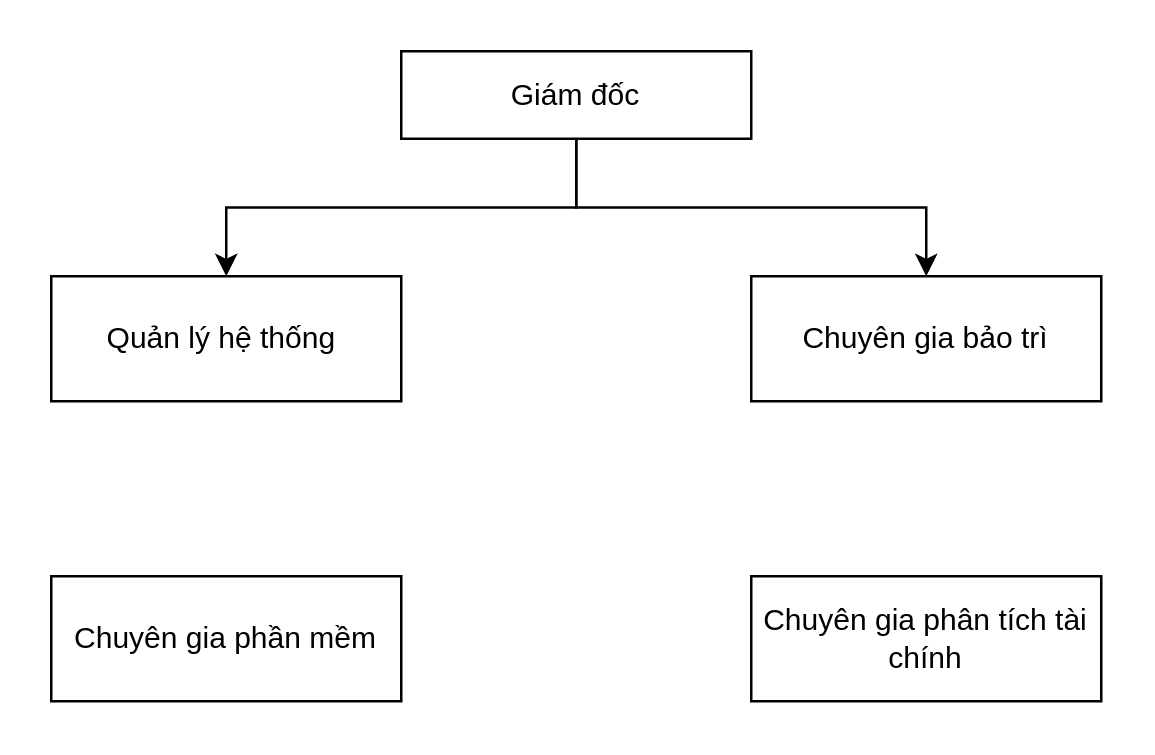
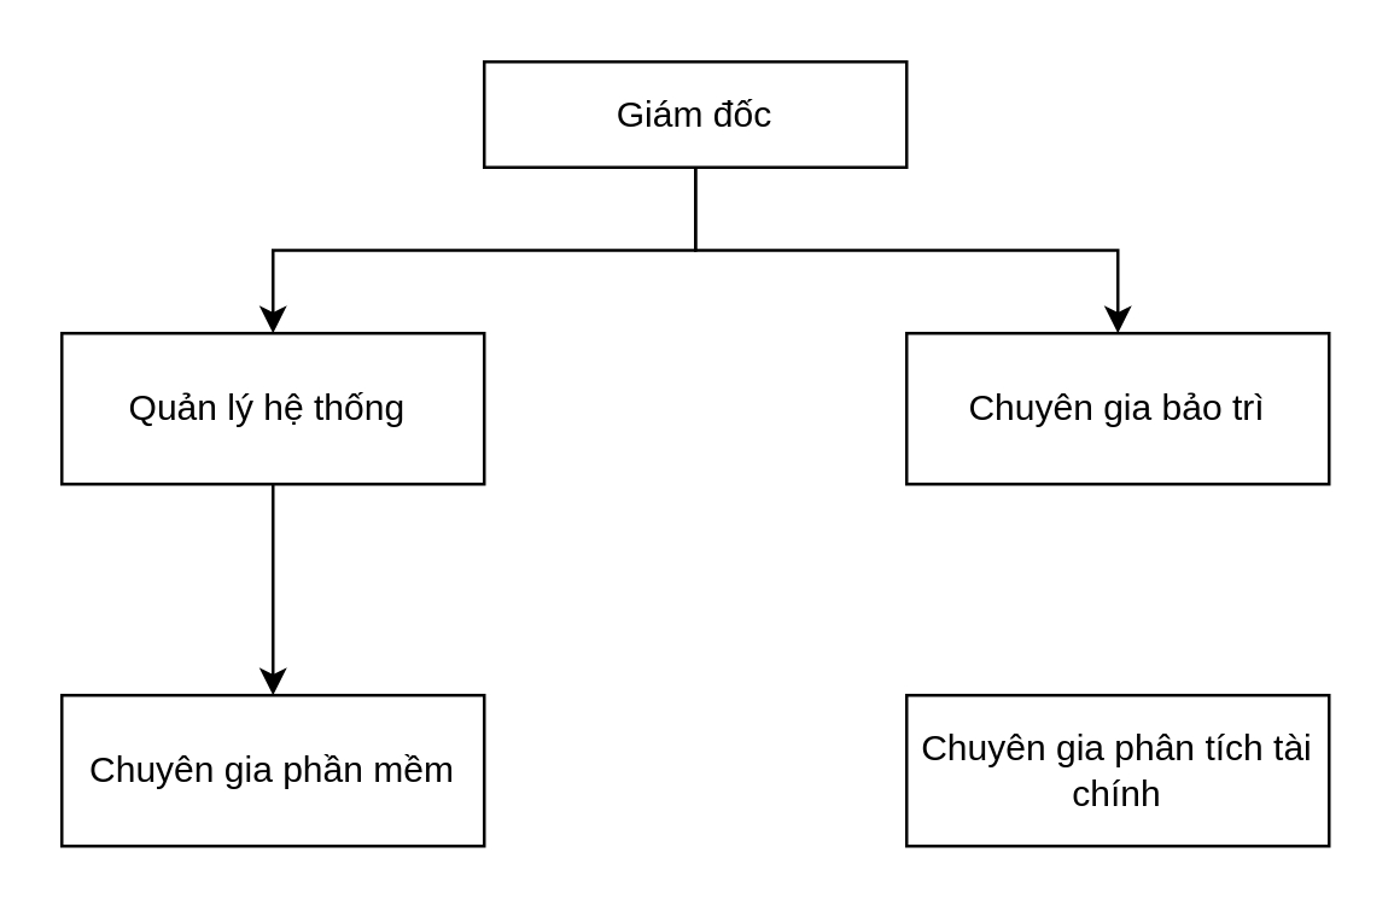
  <mxCell id="0" />
  <mxCell id="1" parent="0" />
+ <mxCell id="2" style="edgeStyle=orthogonalEdgeStyle;rounded=0;orthogonalLoop=1;jettySize=auto;html=1;exitX=0.5;exitY=1;exitDx=0;exitDy=0;entryX=0.5;entryY=0;entryDx=0;entryDy=0;" parent="1" source="3" target="5" edge="1"><mxGeometry relative="1" as="geometry" /></mxCell>
  <mxCell id="3" value="Quản lý hệ thống&amp;nbsp;" style="rounded=0;whiteSpace=wrap;html=1;" parent="1" vertex="1"><mxGeometry x="20" y="110" width="140" height="50" as="geometry" /></mxCell>
  <mxCell id="4" value="Chuyên gia bảo trì" style="rounded=0;whiteSpace=wrap;html=1;" parent="1" vertex="1"><mxGeometry x="300" y="110" width="140" height="50" as="geometry" /></mxCell>
  <mxCell id="5" value="Chuyên gia phần mềm" style="rounded=0;whiteSpace=wrap;html=1;" parent="1" vertex="1"><mxGeometry x="20" y="230" width="140" height="50" as="geometry" /></mxCell>
  <mxCell id="6" value="Chuyên gia phân tích tài chính" style="rounded=0;whiteSpace=wrap;html=1;" parent="1" vertex="1"><mxGeometry x="300" y="230" width="140" height="50" as="geometry" /></mxCell>
  <mxCell id="7" style="edgeStyle=orthogonalEdgeStyle;rounded=0;orthogonalLoop=1;jettySize=auto;html=1;exitX=0.5;exitY=1;exitDx=0;exitDy=0;entryX=0.5;entryY=0;entryDx=0;entryDy=0;" parent="1" source="9" target="3" edge="1"><mxGeometry relative="1" as="geometry" /></mxCell>
  <mxCell id="8" style="edgeStyle=orthogonalEdgeStyle;rounded=0;orthogonalLoop=1;jettySize=auto;html=1;exitX=0.5;exitY=1;exitDx=0;exitDy=0;entryX=0.5;entryY=0;entryDx=0;entryDy=0;" parent="1" source="9" target="4" edge="1"><mxGeometry relative="1" as="geometry" /></mxCell>
  <mxCell id="9" value="Giám đốc" style="rounded=0;whiteSpace=wrap;html=1;" parent="1" vertex="1"><mxGeometry x="160" y="20" width="140" height="35" as="geometry" /></mxCell>
